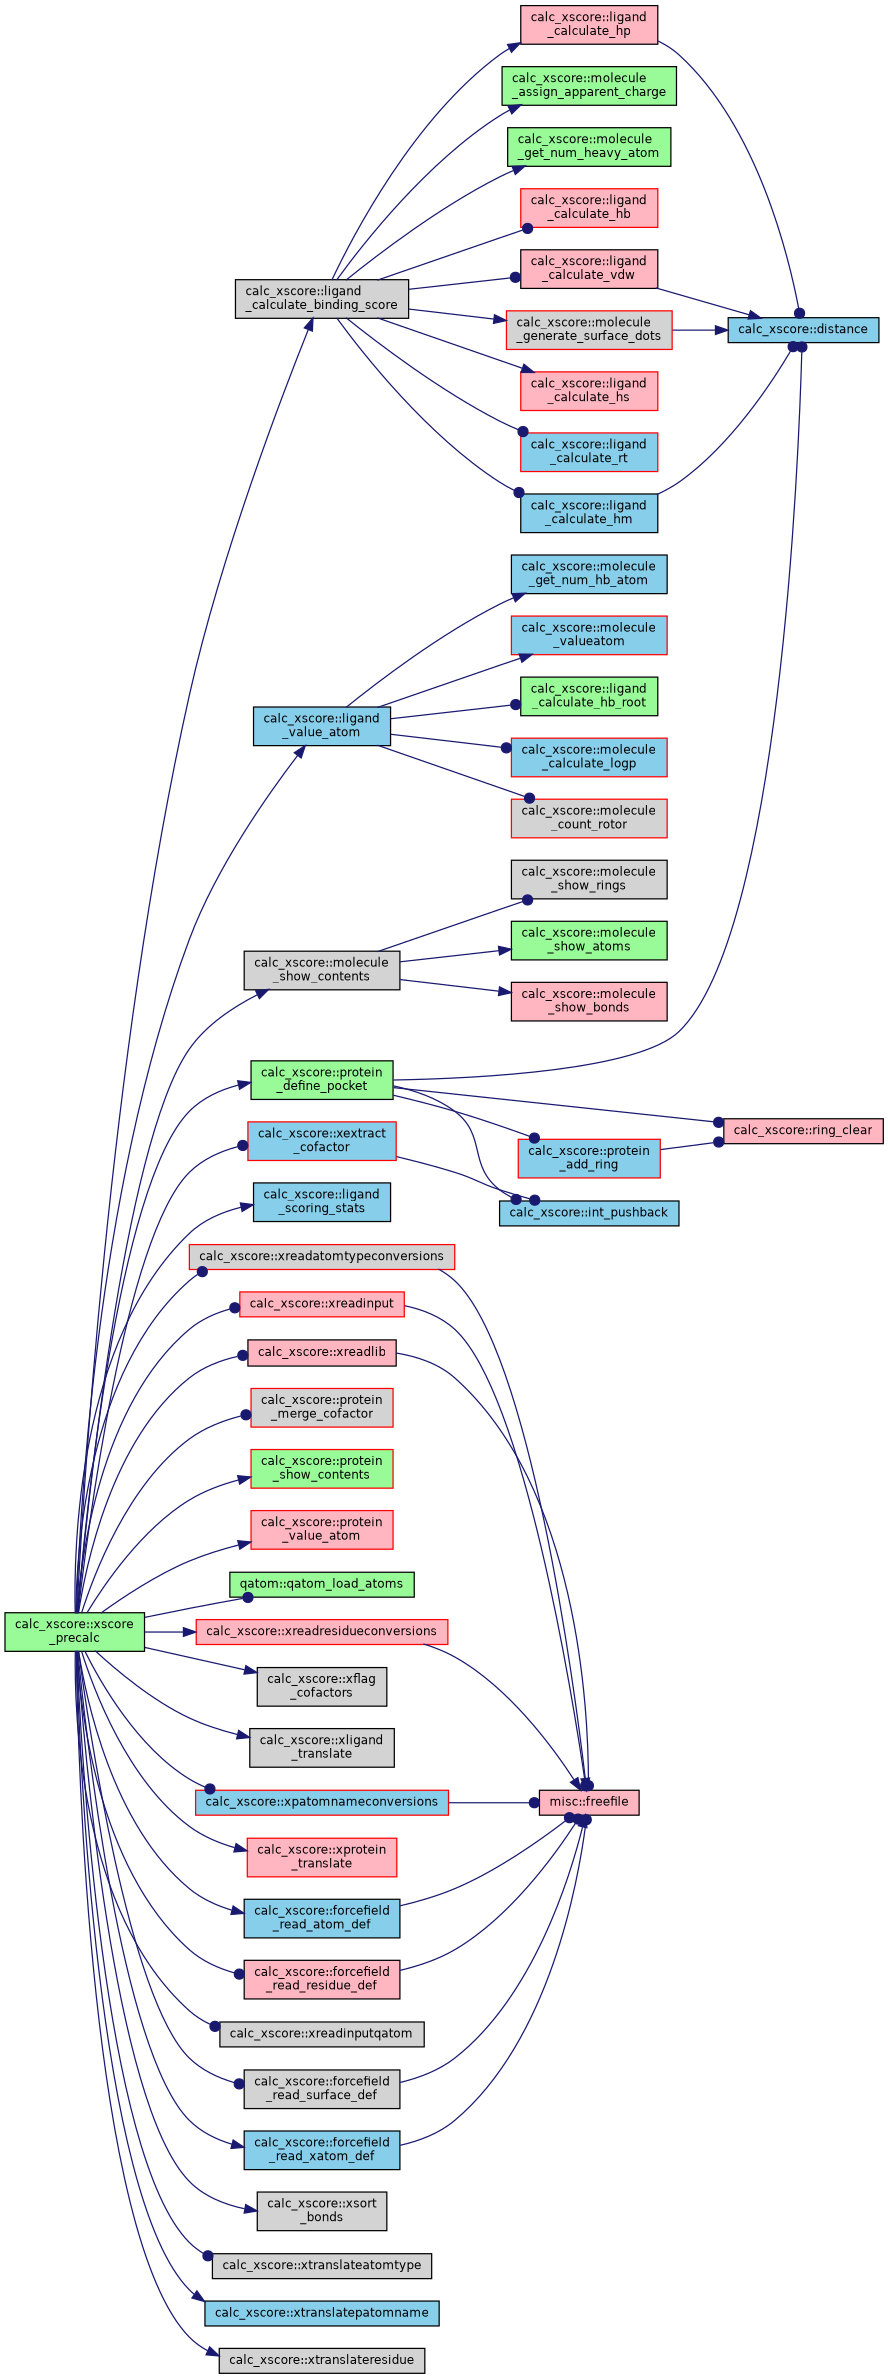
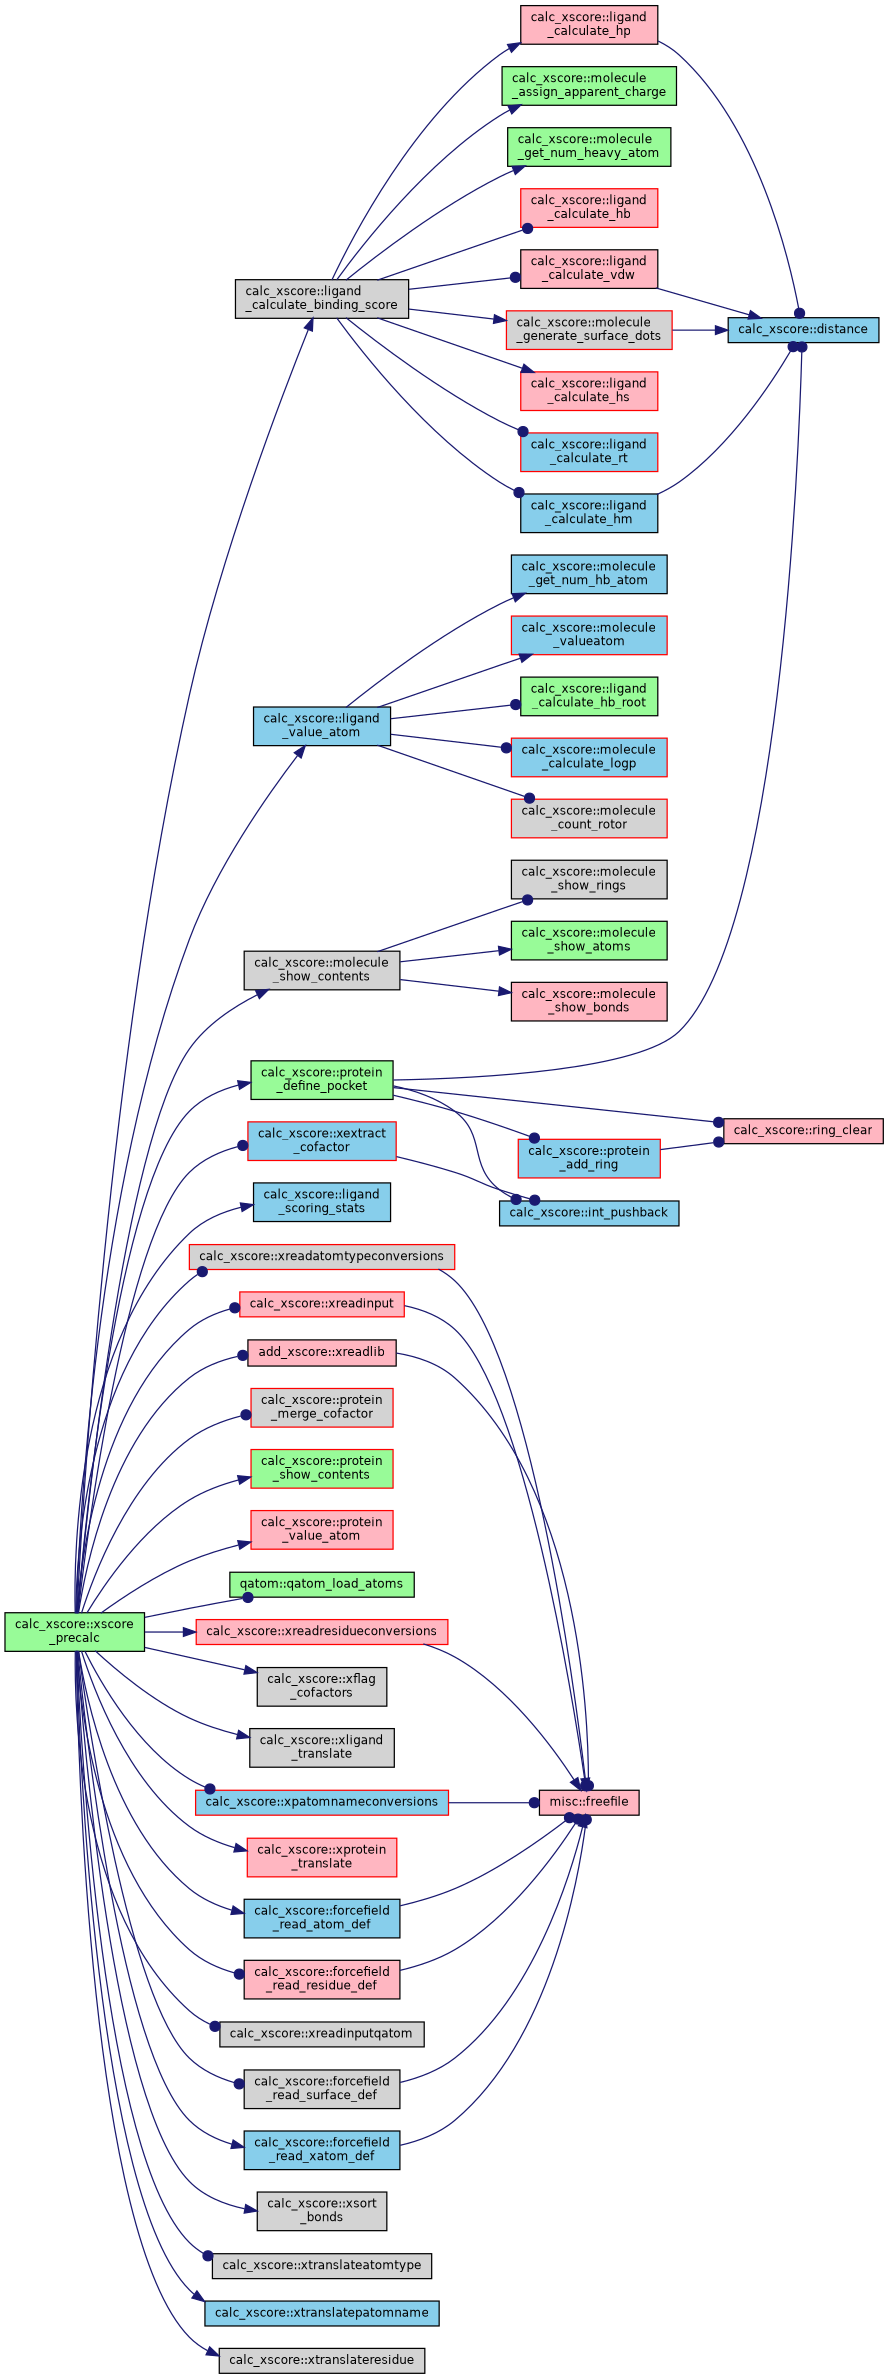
  digraph {
    rankdir=LR
    node [color=black fillcolor=skyblue fontname=Helvetica fontsize=10 shape=record style=filled]
    edge [arrowhead=dot color=midnightblue fontname=Helvetica fontsize=10 labelfontname=Helvetica labelfontsize=10 style=solid]
    n1 [fillcolor=palegreen fontcolor=black height=0.2 label="calc_xscore::xscore\l_precalc" width=0.4]
    n2 [height=0.2 label="calc_xscore::forcefield\l_read_atom_def" width=0.4]
    n3 [fillcolor=lightpink height=0.2 label="calc_xscore::forcefield\l_read_residue_def" width=0.4]
    n4 [fillcolor=lightgrey height=0.2 label="calc_xscore::forcefield\l_read_surface_def" width=0.4]
    n5 [height=0.2 label="calc_xscore::forcefield\l_read_xatom_def" width=0.4]
    n6 [fillcolor=lightgrey height=0.2 label="calc_xscore::ligand\l_calculate_binding_score" width=0.4]
    n7 [height=0.2 label="calc_xscore::ligand\l_scoring_stats" width=0.4]
    n8 [height=0.2 label="calc_xscore::ligand\l_value_atom" width=0.4]
    n9 [fillcolor=lightgrey height=0.2 label="calc_xscore::molecule\l_show_contents" width=0.4]
    n10 [fillcolor=palegreen height=0.2 label="calc_xscore::protein\l_define_pocket" width=0.4]
    n11 [color=red fillcolor=lightgrey height=0.2 label="calc_xscore::protein\l_merge_cofactor" width=0.4]
    n12 [color=red fillcolor=palegreen height=0.2 label="calc_xscore::protein\l_show_contents" width=0.4]
    n13 [color=red fillcolor=lightpink height=0.2 label="calc_xscore::protein\l_value_atom" width=0.4]
    n14 [fillcolor=palegreen height=0.2 label="qatom::qatom_load_atoms" width=0.4]
    n15 [color=red height=0.2 label="calc_xscore::xextract\l_cofactor" width=0.4]
    n16 [fillcolor=lightgrey height=0.2 label="calc_xscore::xflag\l_cofactors" width=0.4]
    n17 [fillcolor=lightgrey height=0.2 label="calc_xscore::xligand\l_translate" width=0.4]
    n18 [color=red height=0.2 label="calc_xscore::xpatomnameconversions" width=0.4]
    n19 [color=red fillcolor=lightpink height=0.2 label="calc_xscore::xprotein\l_translate" width=0.4]
    n20 [color=red fillcolor=lightgrey height=0.2 label="calc_xscore::xreadatomtypeconversions" width=0.4]
    n21 [color=red fillcolor=lightpink height=0.2 label="calc_xscore::xreadinput" width=0.4]
    n22 [fillcolor=lightgrey height=0.2 label="calc_xscore::xreadinputqatom" width=0.4]
-   n23 [fillcolor=lightpink height=0.2 label="calc_xscore::xreadlib" width=0.4]
+   n23 [fillcolor=lightpink height=0.2 label="add_xscore::xreadlib" width=0.4]
    n24 [color=red fillcolor=lightpink height=0.2 label="calc_xscore::xreadresidueconversions" width=0.4]
    n25 [fillcolor=lightgrey height=0.2 label="calc_xscore::xsort\l_bonds" width=0.4]
    n26 [fillcolor=lightgrey height=0.2 label="calc_xscore::xtranslateatomtype" width=0.4]
    n27 [height=0.2 label="calc_xscore::xtranslatepatomname" width=0.4]
    n28 [fillcolor=lightgrey height=0.2 label="calc_xscore::xtranslateresidue" width=0.4]
    n29 [fillcolor=lightpink height=0.2 label="misc::freefile" width=0.4]
    n30 [color=red fillcolor=lightpink height=0.2 label="calc_xscore::ligand\l_calculate_hb" width=0.4]
    n31 [height=0.2 label="calc_xscore::ligand\l_calculate_hm" width=0.4]
    n32 [fillcolor=lightpink height=0.2 label="calc_xscore::ligand\l_calculate_hp" width=0.4]
    n33 [color=red fillcolor=lightpink height=0.2 label="calc_xscore::ligand\l_calculate_hs" width=0.4]
    n34 [color=red height=0.2 label="calc_xscore::ligand\l_calculate_rt" width=0.4]
    n35 [fillcolor=lightpink height=0.2 label="calc_xscore::ligand\l_calculate_vdw" width=0.4]
    n36 [fillcolor=palegreen height=0.2 label="calc_xscore::molecule\l_assign_apparent_charge" width=0.4]
    n37 [color=red fillcolor=lightgrey height=0.2 label="calc_xscore::molecule\l_generate_surface_dots" width=0.4]
    n38 [fillcolor=palegreen height=0.2 label="calc_xscore::molecule\l_get_num_heavy_atom" width=0.4]
    n39 [fillcolor=palegreen height=0.2 label="calc_xscore::ligand\l_calculate_hb_root" width=0.4]
    n40 [color=red height=0.2 label="calc_xscore::molecule\l_calculate_logp" width=0.4]
    n41 [color=red fillcolor=lightgrey height=0.2 label="calc_xscore::molecule\l_count_rotor" width=0.4]
    n42 [height=0.2 label="calc_xscore::molecule\l_get_num_hb_atom" width=0.4]
    n43 [color=red height=0.2 label="calc_xscore::molecule\l_valueatom" width=0.4]
    n44 [fillcolor=palegreen height=0.2 label="calc_xscore::molecule\l_show_atoms" width=0.4]
    n45 [fillcolor=lightpink height=0.2 label="calc_xscore::molecule\l_show_bonds" width=0.4]
    n46 [fillcolor=lightgrey height=0.2 label="calc_xscore::molecule\l_show_rings" width=0.4]
    n47 [height=0.2 label="calc_xscore::distance" width=0.4]
    n48 [height=0.2 label="calc_xscore::int_pushback" width=0.4]
    n49 [color=red height=0.2 label="calc_xscore::protein\l_add_ring" width=0.4]
    n50 [fillcolor=lightpink height=0.2 label="calc_xscore::ring_clear" width=0.4]
    n1 -> n2 [arrowhead=normal]
    n1 -> n3
    n1 -> n4
    n1 -> n5 [arrowhead=normal]
    n1 -> n6 [arrowhead=normal]
    n1 -> n7 [arrowhead=normal]
    n1 -> n8 [arrowhead=normal]
    n1 -> n9 [arrowhead=normal]
    n1 -> n10 [arrowhead=normal]
    n1 -> n11
    n1 -> n12 [arrowhead=normal]
    n1 -> n13 [arrowhead=normal]
    n1 -> n14
    n1 -> n15
    n1 -> n16 [arrowhead=normal]
    n1 -> n17 [arrowhead=normal]
    n1 -> n18
    n1 -> n19 [arrowhead=normal]
    n1 -> n20
    n1 -> n21
    n1 -> n22
    n1 -> n23
    n1 -> n24 [arrowhead=normal]
    n1 -> n25 [arrowhead=normal]
    n1 -> n26
    n1 -> n27 [arrowhead=normal]
    n1 -> n28 [arrowhead=normal]
    n2 -> n29
    n3 -> n29
    n4 -> n29 [arrowhead=normal]
    n5 -> n29
    n6 -> n30
    n6 -> n31
    n6 -> n32 [arrowhead=normal]
    n6 -> n33 [arrowhead=normal]
    n6 -> n34
    n6 -> n35
    n6 -> n36 [arrowhead=normal]
    n6 -> n37 [arrowhead=normal]
    n6 -> n38 [arrowhead=normal]
    n8 -> n39
    n8 -> n40
    n8 -> n41
    n8 -> n42 [arrowhead=normal]
    n8 -> n43 [arrowhead=normal]
    n9 -> n44 [arrowhead=normal]
    n9 -> n45 [arrowhead=normal]
    n9 -> n46
    n10 -> n47
    n10 -> n48
    n10 -> n49
    n10 -> n50
    n15 -> n48
    n18 -> n29
    n20 -> n29 [arrowhead=normal]
    n21 -> n29
    n23 -> n29
    n24 -> n29 [arrowhead=normal]
    n31 -> n47
    n32 -> n47
    n35 -> n47 [arrowhead=normal]
    n37 -> n47 [arrowhead=normal]
    n49 -> n50
  }
